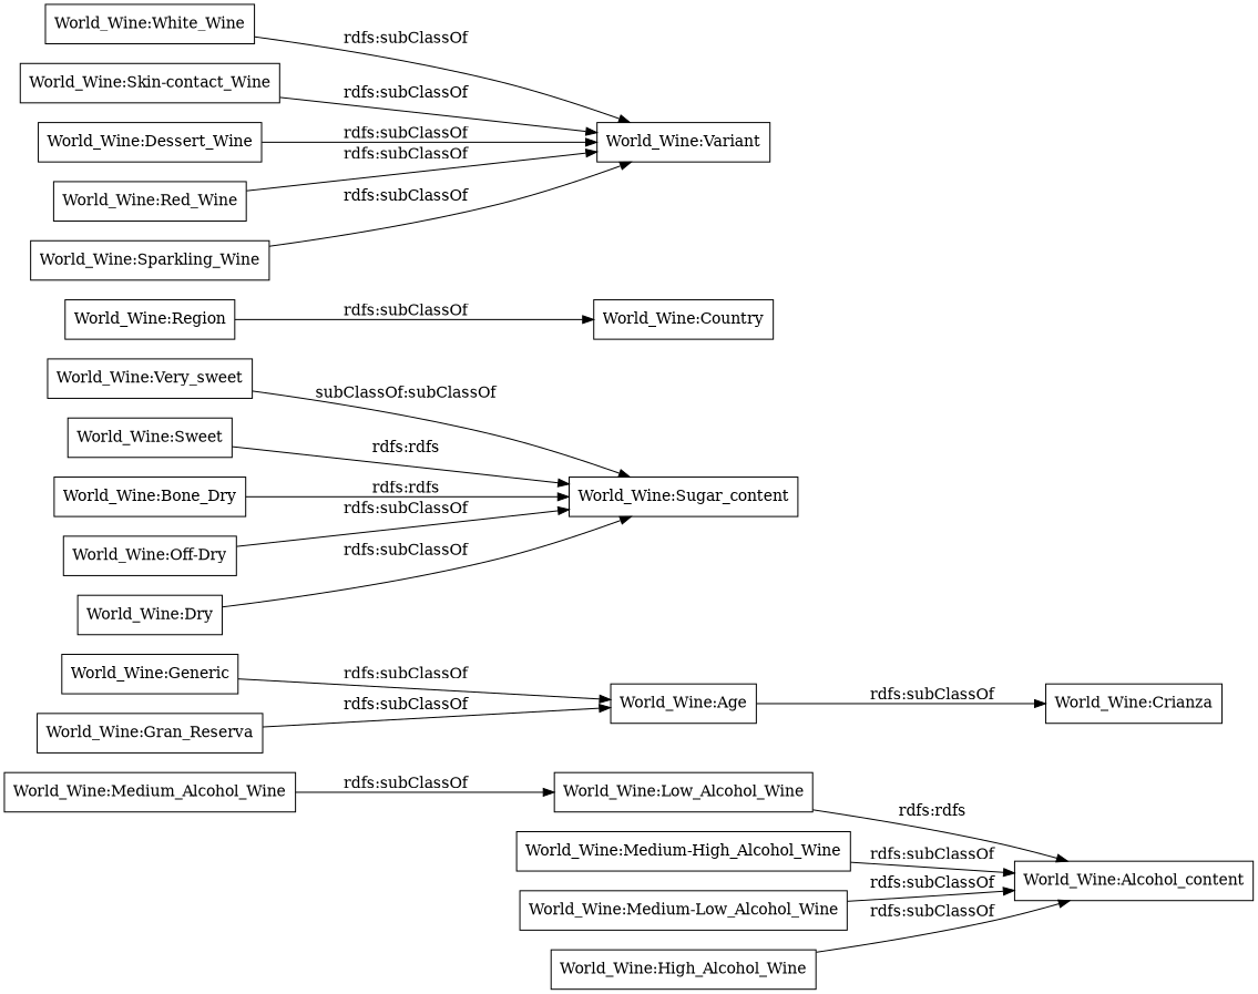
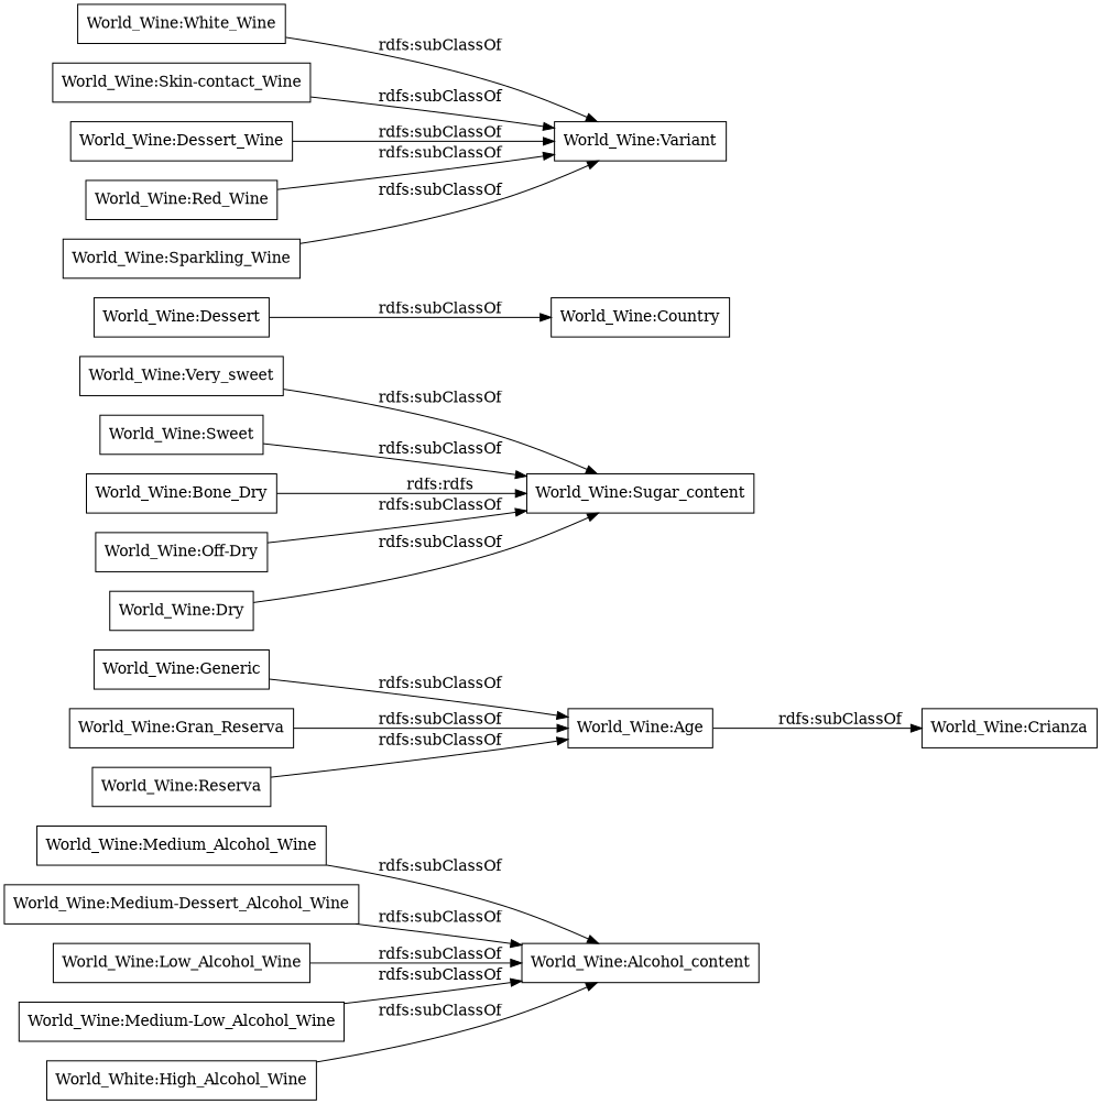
  digraph {
    rankdir=LR
    node [color=black shape=rectangle]
    "World_Wine:Medium_Alcohol_Wine"
    "World_Wine:Alcohol_content"
-   "World_Wine:Medium-High_Alcohol_Wine"
+   "World_Wine:Medium-High_Alcohol_Wine" [label="World_Wine:Medium-Dessert_Alcohol_Wine"]
    "World_Wine:Low_Alcohol_Wine"
    "World_Wine:Generic"
    "World_Wine:Age"
    "World_Wine:Crianza"
    "World_Wine:Medium-Low_Alcohol_Wine"
-   "World_Wine:High_Alcohol_Wine"
+   "World_Wine:High_Alcohol_Wine" [label="World_White:High_Alcohol_Wine"]
    "World_Wine:Very_sweet"
    "World_Wine:Sugar_content"
-   "World_Wine:Region"
+   "World_Wine:Region" [label="World_Wine:Dessert"]
    "World_Wine:Country"
    "World_Wine:Sweet"
    "World_Wine:White_Wine"
    "World_Wine:Variant"
    "World_Wine:Skin-contact_Wine"
    "World_Wine:Bone_Dry"
    "World_Wine:Gran_Reserva"
    "World_Wine:Off-Dry"
    "World_Wine:Dry"
    "World_Wine:Dessert_Wine"
+   "World_Wine:Reserva"
    "World_Wine:Red_Wine"
    "World_Wine:Sparkling_Wine"
-   "World_Wine:Medium_Alcohol_Wine" -> "World_Wine:Low_Alcohol_Wine" [label="rdfs:subClassOf"]
+   "World_Wine:Medium_Alcohol_Wine" -> "World_Wine:Alcohol_content" [label="rdfs:subClassOf"]
    "World_Wine:Medium-High_Alcohol_Wine" -> "World_Wine:Alcohol_content" [label="rdfs:subClassOf"]
-   "World_Wine:Low_Alcohol_Wine" -> "World_Wine:Alcohol_content" [label="rdfs:rdfs"]
+   "World_Wine:Low_Alcohol_Wine" -> "World_Wine:Alcohol_content" [label="rdfs:subClassOf"]
    "World_Wine:Generic" -> "World_Wine:Age" [label="rdfs:subClassOf"]
    "World_Wine:Age" -> "World_Wine:Crianza" [label="rdfs:subClassOf"]
    "World_Wine:Medium-Low_Alcohol_Wine" -> "World_Wine:Alcohol_content" [label="rdfs:subClassOf"]
    "World_Wine:High_Alcohol_Wine" -> "World_Wine:Alcohol_content" [label="rdfs:subClassOf"]
-   "World_Wine:Very_sweet" -> "World_Wine:Sugar_content" [label="subClassOf:subClassOf"]
+   "World_Wine:Very_sweet" -> "World_Wine:Sugar_content" [label="rdfs:subClassOf"]
    "World_Wine:Region" -> "World_Wine:Country" [label="rdfs:subClassOf"]
-   "World_Wine:Sweet" -> "World_Wine:Sugar_content" [label="rdfs:rdfs"]
+   "World_Wine:Sweet" -> "World_Wine:Sugar_content" [label="rdfs:subClassOf"]
    "World_Wine:White_Wine" -> "World_Wine:Variant" [label="rdfs:subClassOf"]
    "World_Wine:Skin-contact_Wine" -> "World_Wine:Variant" [label="rdfs:subClassOf"]
    "World_Wine:Bone_Dry" -> "World_Wine:Sugar_content" [label="rdfs:rdfs"]
    "World_Wine:Gran_Reserva" -> "World_Wine:Age" [label="rdfs:subClassOf"]
    "World_Wine:Off-Dry" -> "World_Wine:Sugar_content" [label="rdfs:subClassOf"]
    "World_Wine:Dry" -> "World_Wine:Sugar_content" [label="rdfs:subClassOf"]
    "World_Wine:Dessert_Wine" -> "World_Wine:Variant" [label="rdfs:subClassOf"]
+   "World_Wine:Reserva" -> "World_Wine:Age" [label="rdfs:subClassOf"]
    "World_Wine:Red_Wine" -> "World_Wine:Variant" [label="rdfs:subClassOf"]
    "World_Wine:Sparkling_Wine" -> "World_Wine:Variant" [label="rdfs:subClassOf"]
  }
